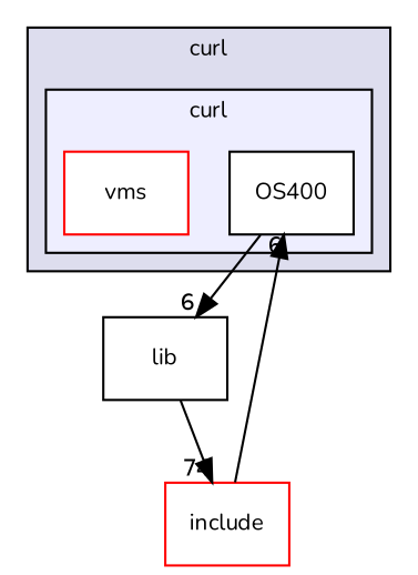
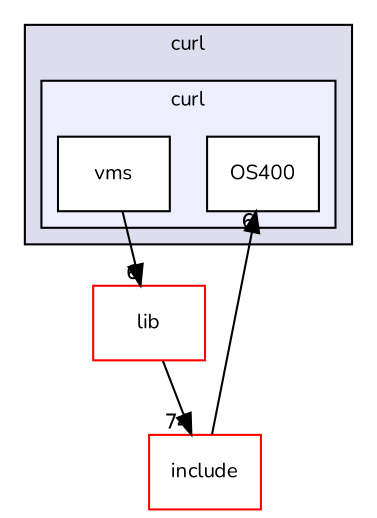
  digraph {
    compound=true
    fontname=Nunito
    node [color=black fillcolor=white fontname=Nunito fontsize=10 shape=box style=filled]
    edge [fontname=Nunito headlabel=6 labeldistance=1.5 labelfontname=Helvetica labelfontsize=10]
    n1 [label=OS400]
-   n2 [color=red label=vms]
-   n3 [label=lib]
+   n2 [label=vms]
+   n3 [color=red label=lib]
    n4 [color=red label=include]
    subgraph cluster_1 {
      bgcolor="#ddddee"
      fontsize=10
      label=curl
      pencolor=black
      subgraph cluster_2 {
        bgcolor="#eeeeff"
        fontsize=10
        label=curl
        pencolor=black
        n1
        n2
      }
    }
-   n1 -> n3
+   n2 -> n3
    n3 -> n4 [headlabel=74]
    n4 -> n1
  }
